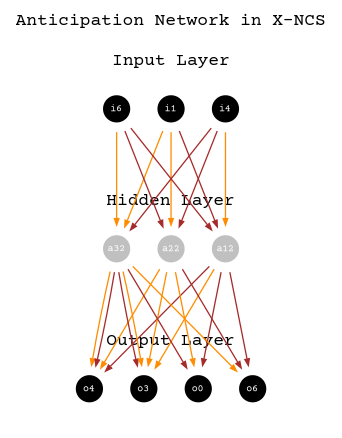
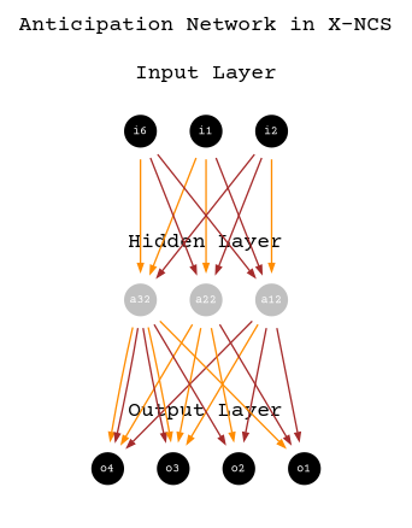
  digraph {
    fontname="Courier Prime"
    label="Anticipation Network in X-NCS"
    labelloc=t
    nodesep=.08
    rankdir=TB
    ranksep=1
    splines=line
    node [color=white fillcolor=black fixedsize=true fontcolor=white fontname="Courier Prime" fontsize=8 penwidth=15 shape=circle style=filled]
    edge [arrowsize=.5 color=brown fontname="Courier Prime"]
    n1 [label=i1]
    n2 [label=i6]
-   n3 [label=i4]
+   n3 [label=i2]
    a12 [fillcolor=gray]
    a22 [fillcolor=gray]
    a32 [fillcolor=gray]
-   n7 [label=o6]
-   n8 [label=o0]
+   n7 [label=o1]
+   n8 [label=o2]
    n9 [label=o3]
    n10 [label=o4]
    subgraph cluster_1 {
      color=none
      label="Input Layer"
      n1
      n2
      n3
    }
    subgraph cluster_2 {
      color=none
      label="Hidden Layer"
      a12
      a22
      a32
    }
    subgraph cluster_3 {
      color=none
      label="Output Layer"
      subgraph sub_4 {
        color=none
        label="Output Layer"
        rank=same
        n7
        n8
        n9
        n10
      }
    }
    n1 -> a12
    n1 -> a22 [color=darkorange]
    n1 -> a32 [color=darkorange]
    n2 -> a12
    n2 -> a22
    n2 -> a32 [color=darkorange]
    n3 -> a12 [color=darkorange]
    n3 -> a22
    n3 -> a32
    a12 -> n7
    a12 -> n8
    a12 -> n9 [color=darkorange]
    a12 -> n10
    a22 -> n7
    a22 -> n8 [color=darkorange]
    a22 -> n9 [color=darkorange]
    a22 -> n10 [color=darkorange]
    a32 -> n7 [color=darkorange]
    a32 -> n8
    a32 -> n9
    a32 -> n9 [color=darkorange]
    a32 -> n10 [color=darkorange]
    a32 -> n10
    n8 -> n7 [color=black style=invis]
    n9 -> n8 [color=black style=invis]
    n10 -> n9 [color=black style=invis]
  }
